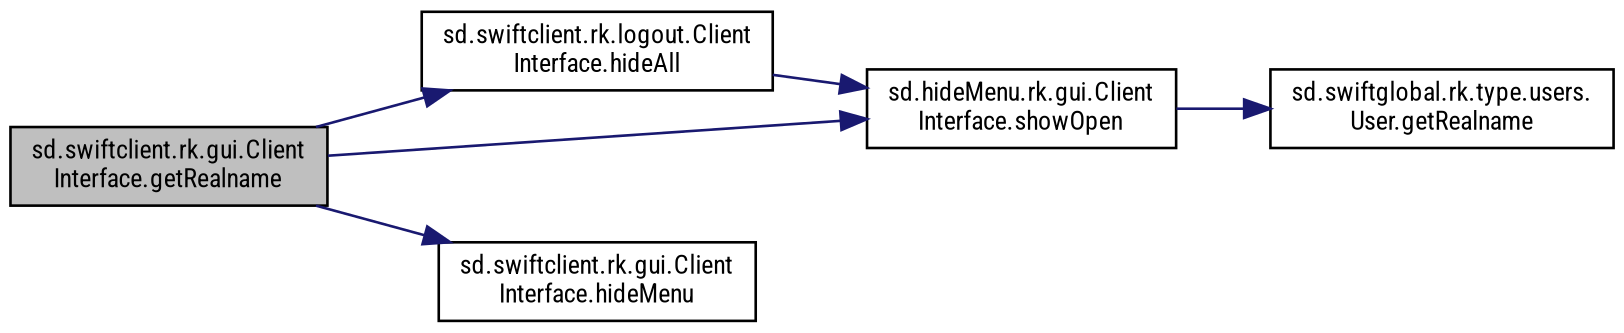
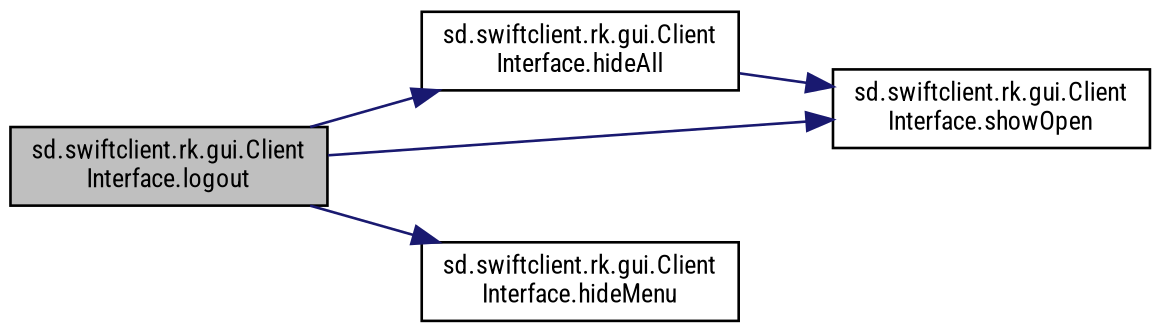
  digraph {
    fontname="Roboto Condensed"
    rankdir=LR
    node [color=black fillcolor=white fontname="Roboto Condensed" fontsize=10 shape=record style=filled]
    edge [color=midnightblue fontname="Roboto Condensed" fontsize=10 labelfontname=Helvetica labelfontsize=10 style=solid]
-   n1 [fillcolor=grey75 fontcolor=black height=0.2 label="sd.swiftclient.rk.gui.Client\lInterface.getRealname" width=0.4]
-   n2 [height=0.2 label="sd.swiftclient.rk.logout.Client\lInterface.hideAll" width=0.4]
-   n3 [height=0.2 label="sd.hideMenu.rk.gui.Client\lInterface.showOpen" width=0.4]
+   n1 [fillcolor=grey75 fontcolor=black height=0.2 label="sd.swiftclient.rk.gui.Client\lInterface.logout" width=0.4]
+   n2 [height=0.2 label="sd.swiftclient.rk.gui.Client\lInterface.hideAll" width=0.4]
+   n3 [height=0.2 label="sd.swiftclient.rk.gui.Client\lInterface.showOpen" width=0.4]
    n4 [height=0.2 label="sd.swiftclient.rk.gui.Client\lInterface.hideMenu" width=0.4]
-   n5 [height=0.2 label="sd.swiftglobal.rk.type.users.\lUser.getRealname" width=0.4]
    n1 -> n2
    n1 -> n3
    n1 -> n4
    n2 -> n3
-   n3 -> n5
  }
